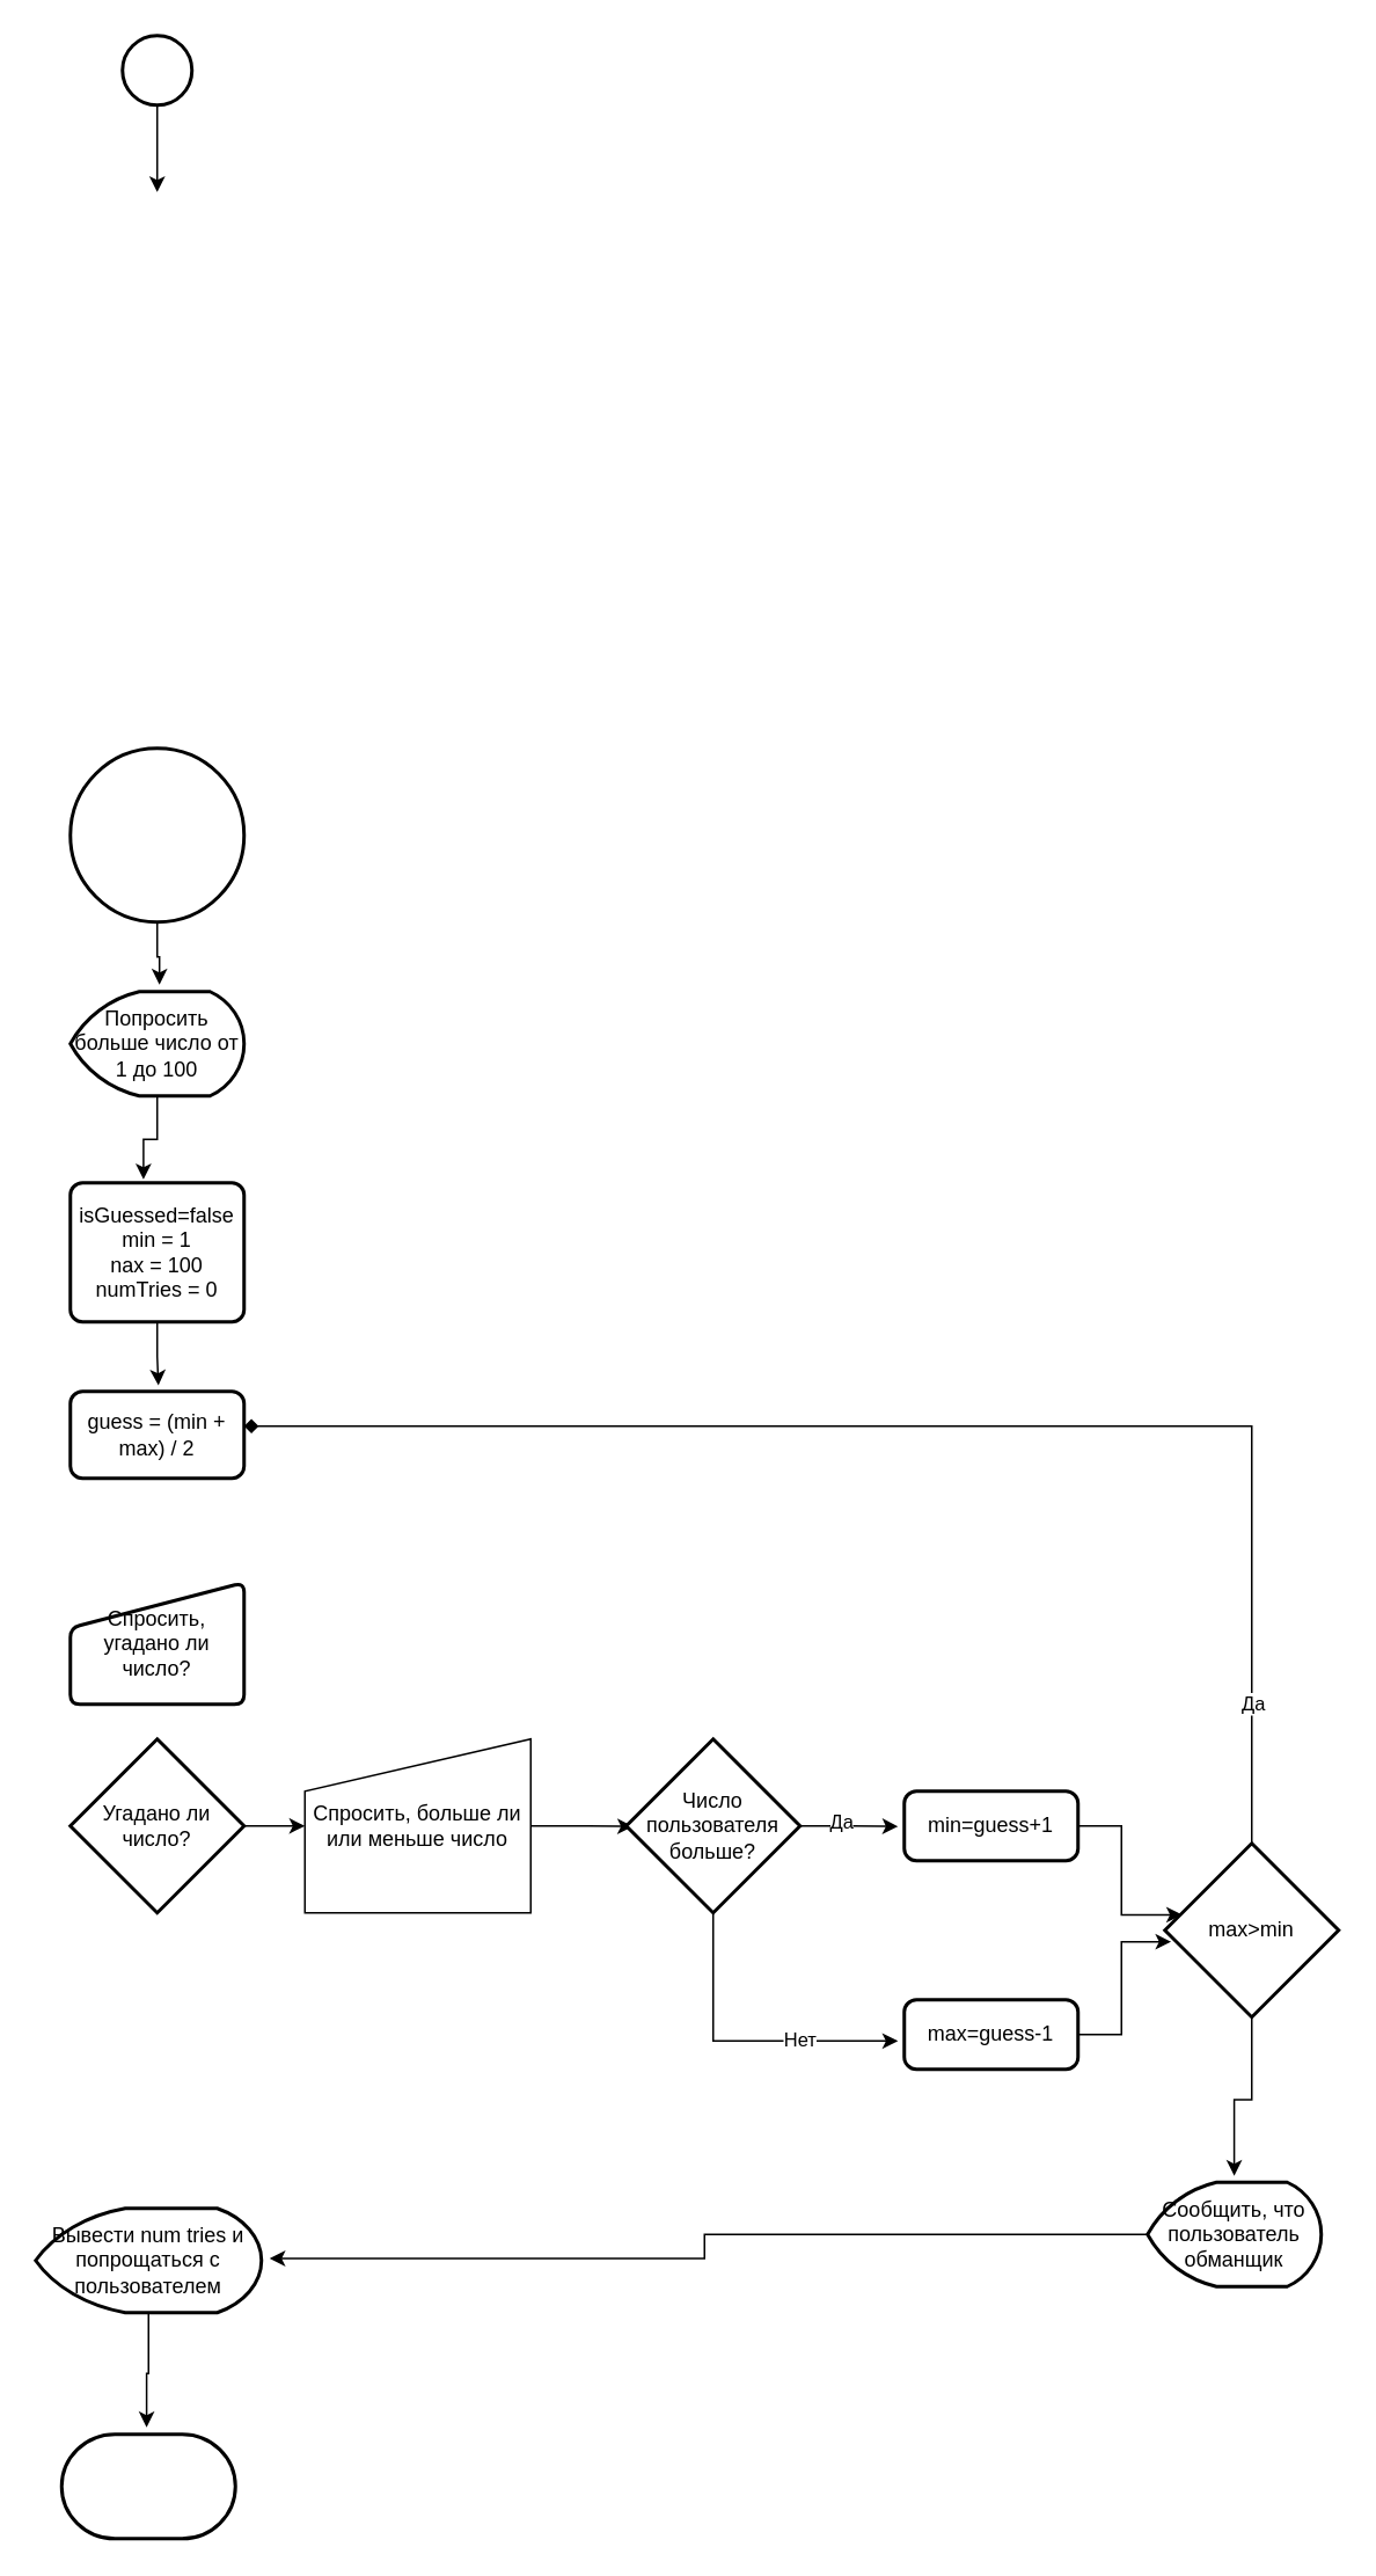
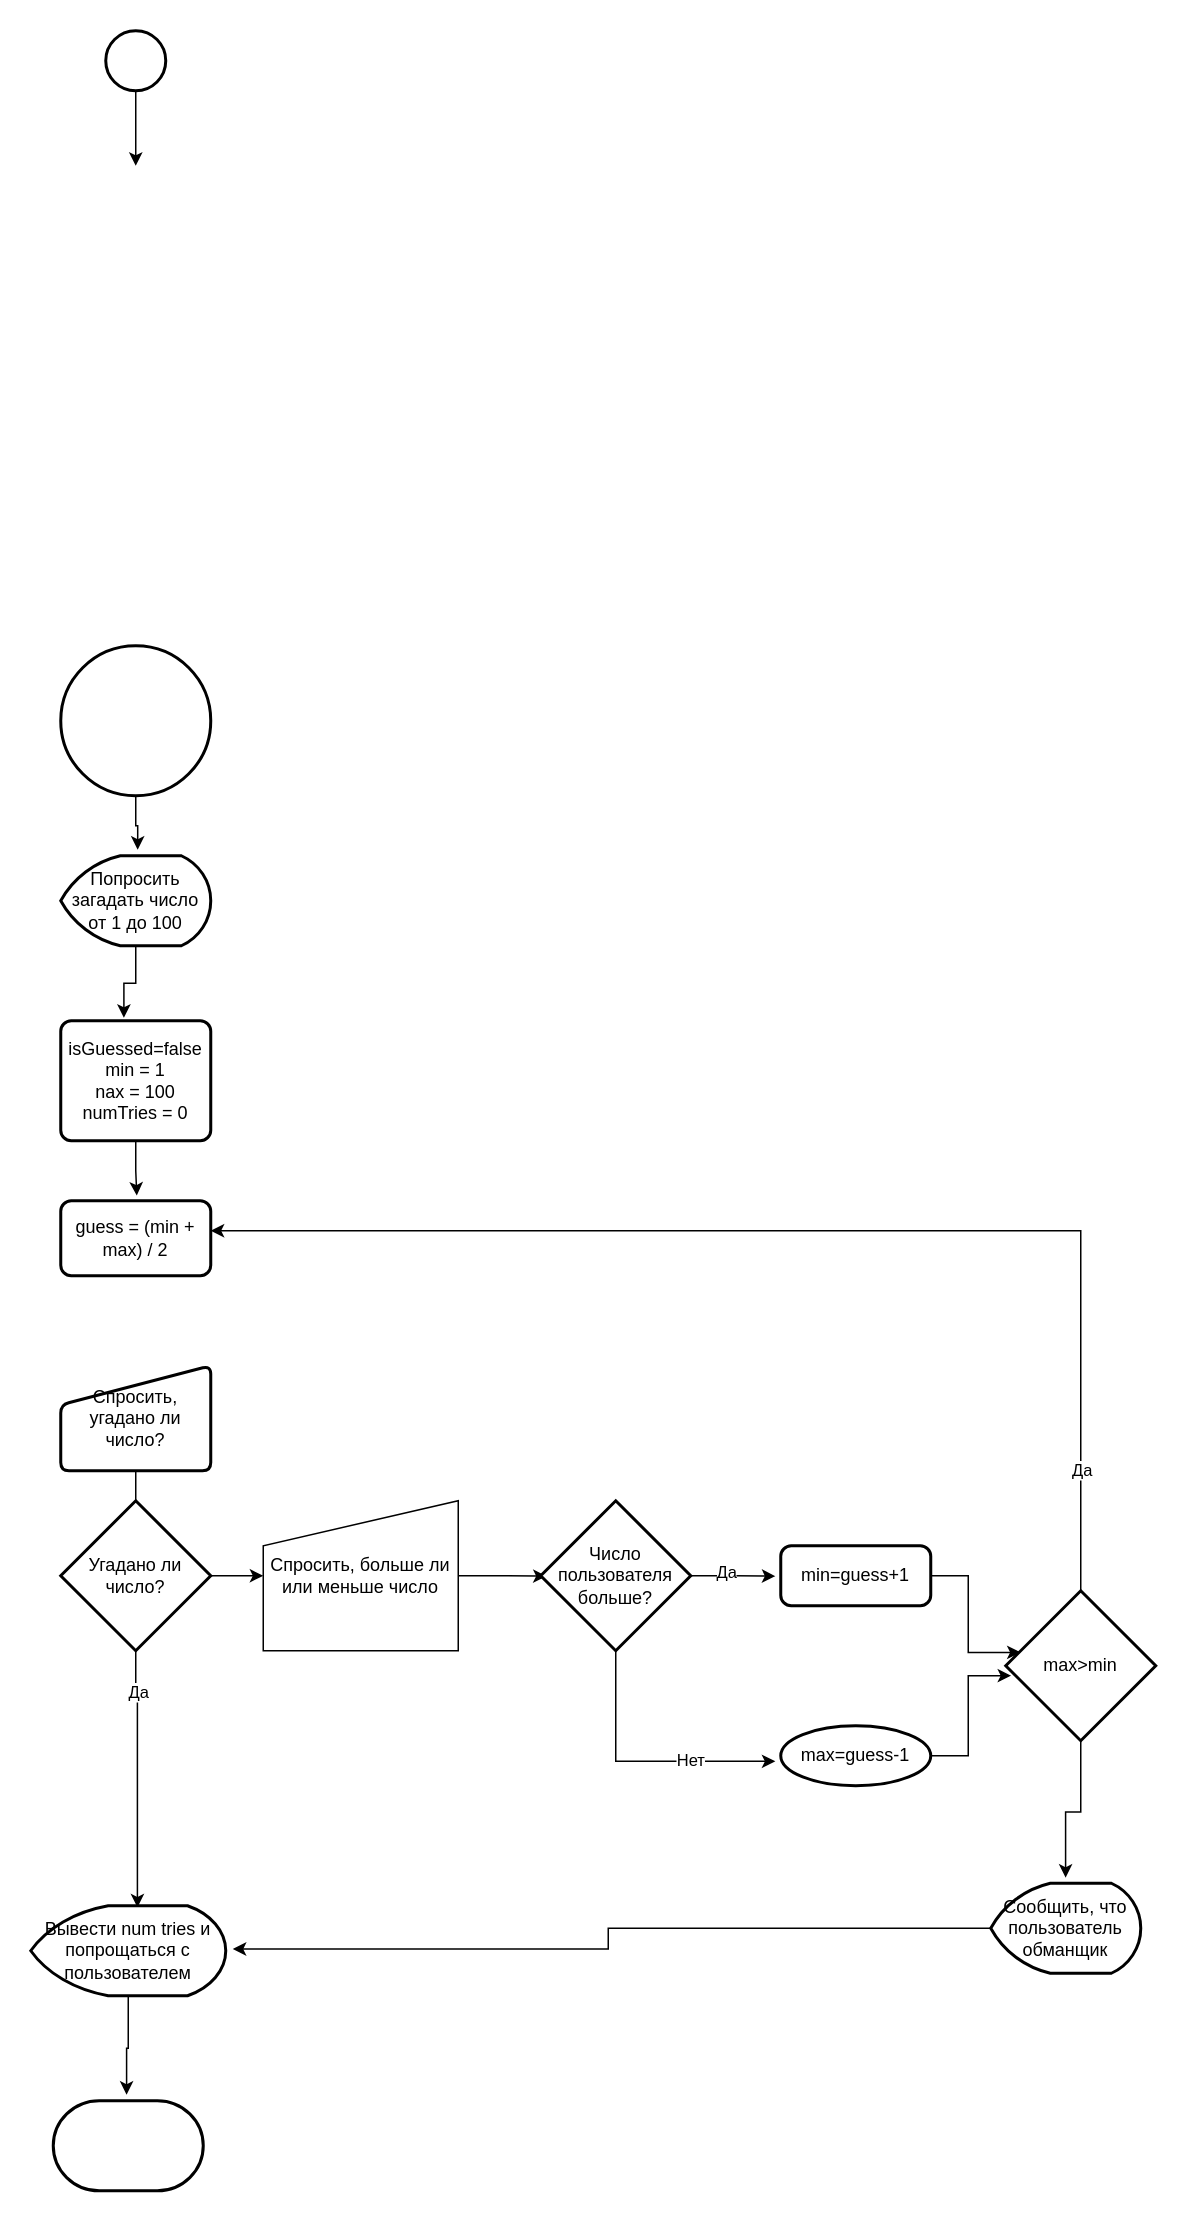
  <mxCell id="0" />
  <mxCell id="1" parent="0" />
+ <mxCell id="2" style="edgeStyle=orthogonalEdgeStyle;rounded=0;orthogonalLoop=1;jettySize=auto;html=1;entryX=0.547;entryY=0.019;entryDx=0;entryDy=0;entryPerimeter=0;" parent="1" source="8" target="20" edge="1"><mxGeometry relative="1" as="geometry"><mxPoint x="90" y="1270" as="targetPoint" /></mxGeometry></mxCell>
+ <mxCell id="3" value="Да" style="edgeLabel;html=1;align=center;verticalAlign=middle;resizable=0;points=[];" parent="2" vertex="1" connectable="0"><mxGeometry x="0.576" y="-2" relative="1" as="geometry"><mxPoint x="2" y="-81" as="offset" /></mxGeometry></mxCell>
  <mxCell id="4" style="edgeStyle=orthogonalEdgeStyle;rounded=0;orthogonalLoop=1;jettySize=auto;html=1;entryX=0.5;entryY=0;entryDx=0;entryDy=0;" parent="1" source="5" edge="1"><mxGeometry relative="1" as="geometry"><mxPoint x="90" y="110" as="targetPoint" /></mxGeometry></mxCell>
  <mxCell id="5" value="" style="strokeWidth=2;html=1;shape=mxgraph.flowchart.start_2;whiteSpace=wrap;" parent="1" vertex="1"><mxGeometry x="70" y="20" width="40" height="40" as="geometry" /></mxCell>
  <mxCell id="6" style="edgeStyle=orthogonalEdgeStyle;rounded=0;orthogonalLoop=1;jettySize=auto;html=1;entryX=0.507;entryY=-0.069;entryDx=0;entryDy=0;entryPerimeter=0;" edge="1" parent="1" source="7" target="18"><mxGeometry relative="1" as="geometry" /></mxCell>
  <mxCell id="7" value="isGuessed=false&lt;br&gt;min = 1&lt;br&gt;nax = 100&lt;br&gt;numTries = 0" style="rounded=1;whiteSpace=wrap;html=1;absoluteArcSize=1;arcSize=14;strokeWidth=2;" parent="1" vertex="1"><mxGeometry x="40" y="680" width="100" height="80" as="geometry" /></mxCell>
  <mxCell id="8" value="Спросить, угадано ли число?" style="html=1;strokeWidth=2;shape=manualInput;whiteSpace=wrap;rounded=1;size=26;arcSize=11;" parent="1" vertex="1"><mxGeometry x="40" y="910" width="100" height="70" as="geometry" /></mxCell>
  <mxCell id="9" style="edgeStyle=orthogonalEdgeStyle;rounded=0;orthogonalLoop=1;jettySize=auto;html=1;" parent="1" source="10" target="12" edge="1"><mxGeometry relative="1" as="geometry" /></mxCell>
  <mxCell id="10" value="Угадано ли число?" style="strokeWidth=2;html=1;shape=mxgraph.flowchart.decision;whiteSpace=wrap;" parent="1" vertex="1"><mxGeometry x="40" y="1000" width="100" height="100" as="geometry" /></mxCell>
  <mxCell id="11" style="edgeStyle=orthogonalEdgeStyle;rounded=0;orthogonalLoop=1;jettySize=auto;html=1;entryX=0.039;entryY=0.503;entryDx=0;entryDy=0;entryPerimeter=0;" edge="1" parent="1" source="12" target="25"><mxGeometry relative="1" as="geometry" /></mxCell>
  <mxCell id="12" value="Спросить, больше ли или меньше число" style="shape=manualInput;whiteSpace=wrap;html=1;" parent="1" vertex="1"><mxGeometry x="175" y="1000" width="130" height="100" as="geometry" /></mxCell>
  <mxCell id="13" value="" style="strokeWidth=2;html=1;shape=mxgraph.flowchart.terminator;whiteSpace=wrap;" vertex="1" parent="1"><mxGeometry x="35" y="1400" width="100" height="60" as="geometry" /></mxCell>
  <mxCell id="14" style="edgeStyle=orthogonalEdgeStyle;rounded=0;orthogonalLoop=1;jettySize=auto;html=1;entryX=0.513;entryY=-0.067;entryDx=0;entryDy=0;entryPerimeter=0;" edge="1" parent="1" source="15" target="17"><mxGeometry relative="1" as="geometry" /></mxCell>
  <mxCell id="15" value="" style="strokeWidth=2;html=1;shape=mxgraph.flowchart.start_2;whiteSpace=wrap;" vertex="1" parent="1"><mxGeometry x="40" y="430" width="100" height="100" as="geometry" /></mxCell>
  <mxCell id="16" style="edgeStyle=orthogonalEdgeStyle;rounded=0;orthogonalLoop=1;jettySize=auto;html=1;entryX=0.421;entryY=-0.025;entryDx=0;entryDy=0;entryPerimeter=0;" edge="1" parent="1" source="17" target="7"><mxGeometry relative="1" as="geometry" /></mxCell>
- <mxCell id="17" value="Попросить больше число от 1 до 100" style="strokeWidth=2;html=1;shape=mxgraph.flowchart.display;whiteSpace=wrap;" vertex="1" parent="1"><mxGeometry x="40" y="570" width="100" height="60" as="geometry" /></mxCell>
+ <mxCell id="17" value="Попросить загадать число от 1 до 100" style="strokeWidth=2;html=1;shape=mxgraph.flowchart.display;whiteSpace=wrap;" vertex="1" parent="1"><mxGeometry x="40" y="570" width="100" height="60" as="geometry" /></mxCell>
  <mxCell id="18" value="guess = (min + max) / 2" style="rounded=1;whiteSpace=wrap;html=1;absoluteArcSize=1;arcSize=14;strokeWidth=2;" vertex="1" parent="1"><mxGeometry x="40" y="800" width="100" height="50" as="geometry" /></mxCell>
  <mxCell id="19" style="edgeStyle=orthogonalEdgeStyle;rounded=0;orthogonalLoop=1;jettySize=auto;html=1;entryX=0.489;entryY=-0.067;entryDx=0;entryDy=0;entryPerimeter=0;" edge="1" parent="1" source="20" target="13"><mxGeometry relative="1" as="geometry" /></mxCell>
  <mxCell id="20" value="Вывести num tries и попрощаться с пользователем" style="strokeWidth=2;html=1;shape=mxgraph.flowchart.display;whiteSpace=wrap;" vertex="1" parent="1"><mxGeometry x="20" y="1270" width="130" height="60" as="geometry" /></mxCell>
  <mxCell id="21" style="edgeStyle=orthogonalEdgeStyle;rounded=0;orthogonalLoop=1;jettySize=auto;html=1;entryX=-0.036;entryY=0.593;entryDx=0;entryDy=0;entryPerimeter=0;" edge="1" parent="1" source="25" target="29"><mxGeometry relative="1" as="geometry"><Array as="points"><mxPoint x="410" y="1174" /></Array></mxGeometry></mxCell>
  <mxCell id="22" value="Нет" style="edgeLabel;html=1;align=center;verticalAlign=middle;resizable=0;points=[];" vertex="1" connectable="0" parent="21"><mxGeometry x="0.369" y="1" relative="1" as="geometry"><mxPoint as="offset" /></mxGeometry></mxCell>
  <mxCell id="23" style="edgeStyle=orthogonalEdgeStyle;rounded=0;orthogonalLoop=1;jettySize=auto;html=1;entryX=-0.036;entryY=0.507;entryDx=0;entryDy=0;entryPerimeter=0;" edge="1" parent="1" source="25" target="27"><mxGeometry relative="1" as="geometry" /></mxCell>
  <mxCell id="24" value="Да" style="edgeLabel;html=1;align=center;verticalAlign=middle;resizable=0;points=[];" vertex="1" connectable="0" parent="23"><mxGeometry x="-0.219" y="3" relative="1" as="geometry"><mxPoint x="1" as="offset" /></mxGeometry></mxCell>
  <mxCell id="25" value="Число пользователя больше?" style="strokeWidth=2;html=1;shape=mxgraph.flowchart.decision;whiteSpace=wrap;" vertex="1" parent="1"><mxGeometry x="360" y="1000" width="100" height="100" as="geometry" /></mxCell>
  <mxCell id="26" style="edgeStyle=orthogonalEdgeStyle;rounded=0;orthogonalLoop=1;jettySize=auto;html=1;entryX=0.099;entryY=0.411;entryDx=0;entryDy=0;entryPerimeter=0;" edge="1" parent="1" source="27" target="33"><mxGeometry relative="1" as="geometry" /></mxCell>
  <mxCell id="27" value="min=guess+1" style="rounded=1;whiteSpace=wrap;html=1;absoluteArcSize=1;arcSize=14;strokeWidth=2;" vertex="1" parent="1"><mxGeometry x="520" y="1030" width="100" height="40" as="geometry" /></mxCell>
  <mxCell id="28" style="edgeStyle=orthogonalEdgeStyle;rounded=0;orthogonalLoop=1;jettySize=auto;html=1;entryX=0.036;entryY=0.566;entryDx=0;entryDy=0;entryPerimeter=0;" edge="1" parent="1" source="29" target="33"><mxGeometry relative="1" as="geometry" /></mxCell>
- <mxCell id="29" value="max=guess-1" style="rounded=1;whiteSpace=wrap;html=1;absoluteArcSize=1;arcSize=14;strokeWidth=2;" vertex="1" parent="1"><mxGeometry x="520" y="1150" width="100" height="40" as="geometry" /></mxCell>
- <mxCell id="30" style="edgeStyle=orthogonalEdgeStyle;rounded=0;orthogonalLoop=1;jettySize=auto;html=1;entryX=1;entryY=0.4;entryDx=0;entryDy=0;entryPerimeter=0;endArrow=diamond;" edge="1" parent="1" source="33" target="18"><mxGeometry relative="1" as="geometry"><Array as="points"><mxPoint x="720" y="820" /></Array></mxGeometry></mxCell>
+ <mxCell id="29" value="max=guess-1" style="ellipse;whiteSpace=wrap;html=1;absoluteArcSize=1;arcSize=14;strokeWidth=2;" vertex="1" parent="1"><mxGeometry x="520" y="1150" width="100" height="40" as="geometry" /></mxCell>
+ <mxCell id="30" style="edgeStyle=orthogonalEdgeStyle;rounded=0;orthogonalLoop=1;jettySize=auto;html=1;entryX=1;entryY=0.4;entryDx=0;entryDy=0;entryPerimeter=0;" edge="1" parent="1" source="33" target="18"><mxGeometry relative="1" as="geometry"><Array as="points"><mxPoint x="720" y="820" /></Array></mxGeometry></mxCell>
  <mxCell id="31" value="Да" style="edgeLabel;html=1;align=center;verticalAlign=middle;resizable=0;points=[];" vertex="1" connectable="0" parent="30"><mxGeometry x="-0.803" relative="1" as="geometry"><mxPoint as="offset" /></mxGeometry></mxCell>
  <mxCell id="32" style="edgeStyle=orthogonalEdgeStyle;rounded=0;orthogonalLoop=1;jettySize=auto;html=1;entryX=0.499;entryY=-0.062;entryDx=0;entryDy=0;entryPerimeter=0;" edge="1" parent="1" source="33" target="35"><mxGeometry relative="1" as="geometry" /></mxCell>
  <mxCell id="33" value="max&amp;gt;min" style="strokeWidth=2;html=1;shape=mxgraph.flowchart.decision;whiteSpace=wrap;" vertex="1" parent="1"><mxGeometry x="670" y="1060" width="100" height="100" as="geometry" /></mxCell>
  <mxCell id="34" style="edgeStyle=orthogonalEdgeStyle;rounded=0;orthogonalLoop=1;jettySize=auto;html=1;entryX=1.036;entryY=0.481;entryDx=0;entryDy=0;entryPerimeter=0;" edge="1" parent="1" source="35" target="20"><mxGeometry relative="1" as="geometry" /></mxCell>
  <mxCell id="35" value="Сообщить, что пользователь обманщик" style="strokeWidth=2;html=1;shape=mxgraph.flowchart.display;whiteSpace=wrap;" vertex="1" parent="1"><mxGeometry x="660" y="1255" width="100" height="60" as="geometry" /></mxCell>
